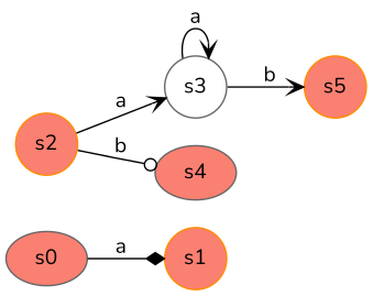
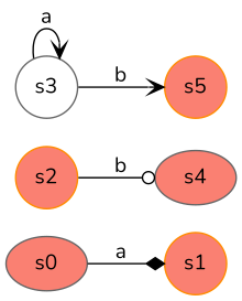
  digraph {
    fontname=Nunito
    rankdir=LR
    node [color=gray40 fillcolor=salmon fontname=Nunito shape=circle style=filled]
    edge [arrowhead=vee fontname=Nunito]
    s0 [shape=ellipse]
    s1 [color=darkorange]
    s2 [color=darkorange]
    s3 [fillcolor=white]
    s4 [shape=ellipse]
    s5 [color=darkorange]
    s0 -> s1 [arrowhead=diamond label=a]
-   s2 -> s3 [label=a]
    s2 -> s4 [arrowhead=odot label=b]
    s3 -> s3 [label=a]
    s3 -> s5 [label=b]
  }
